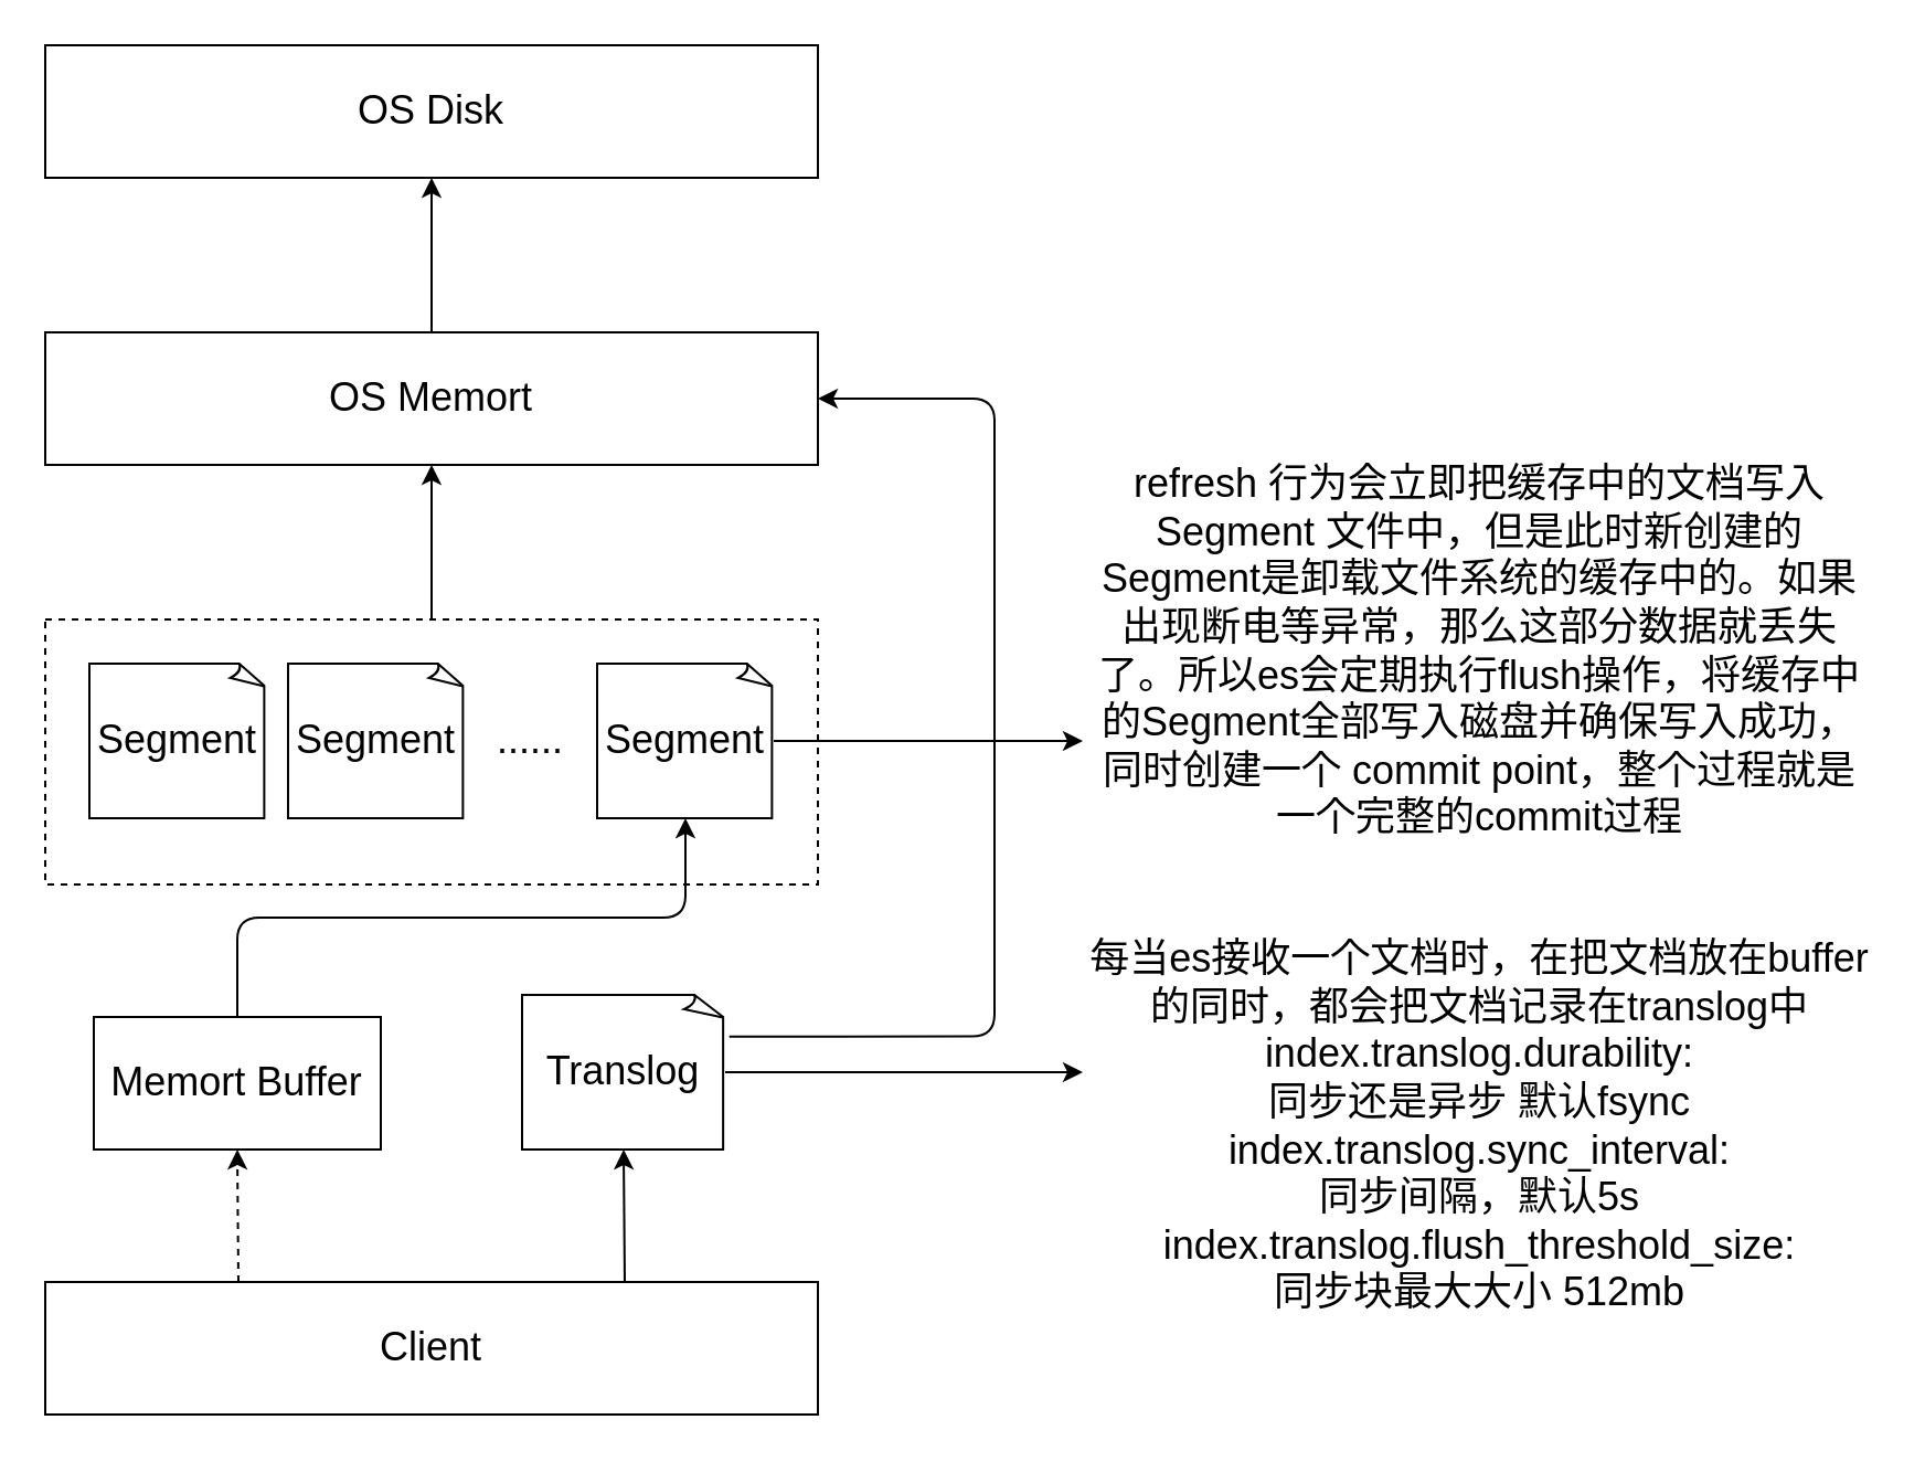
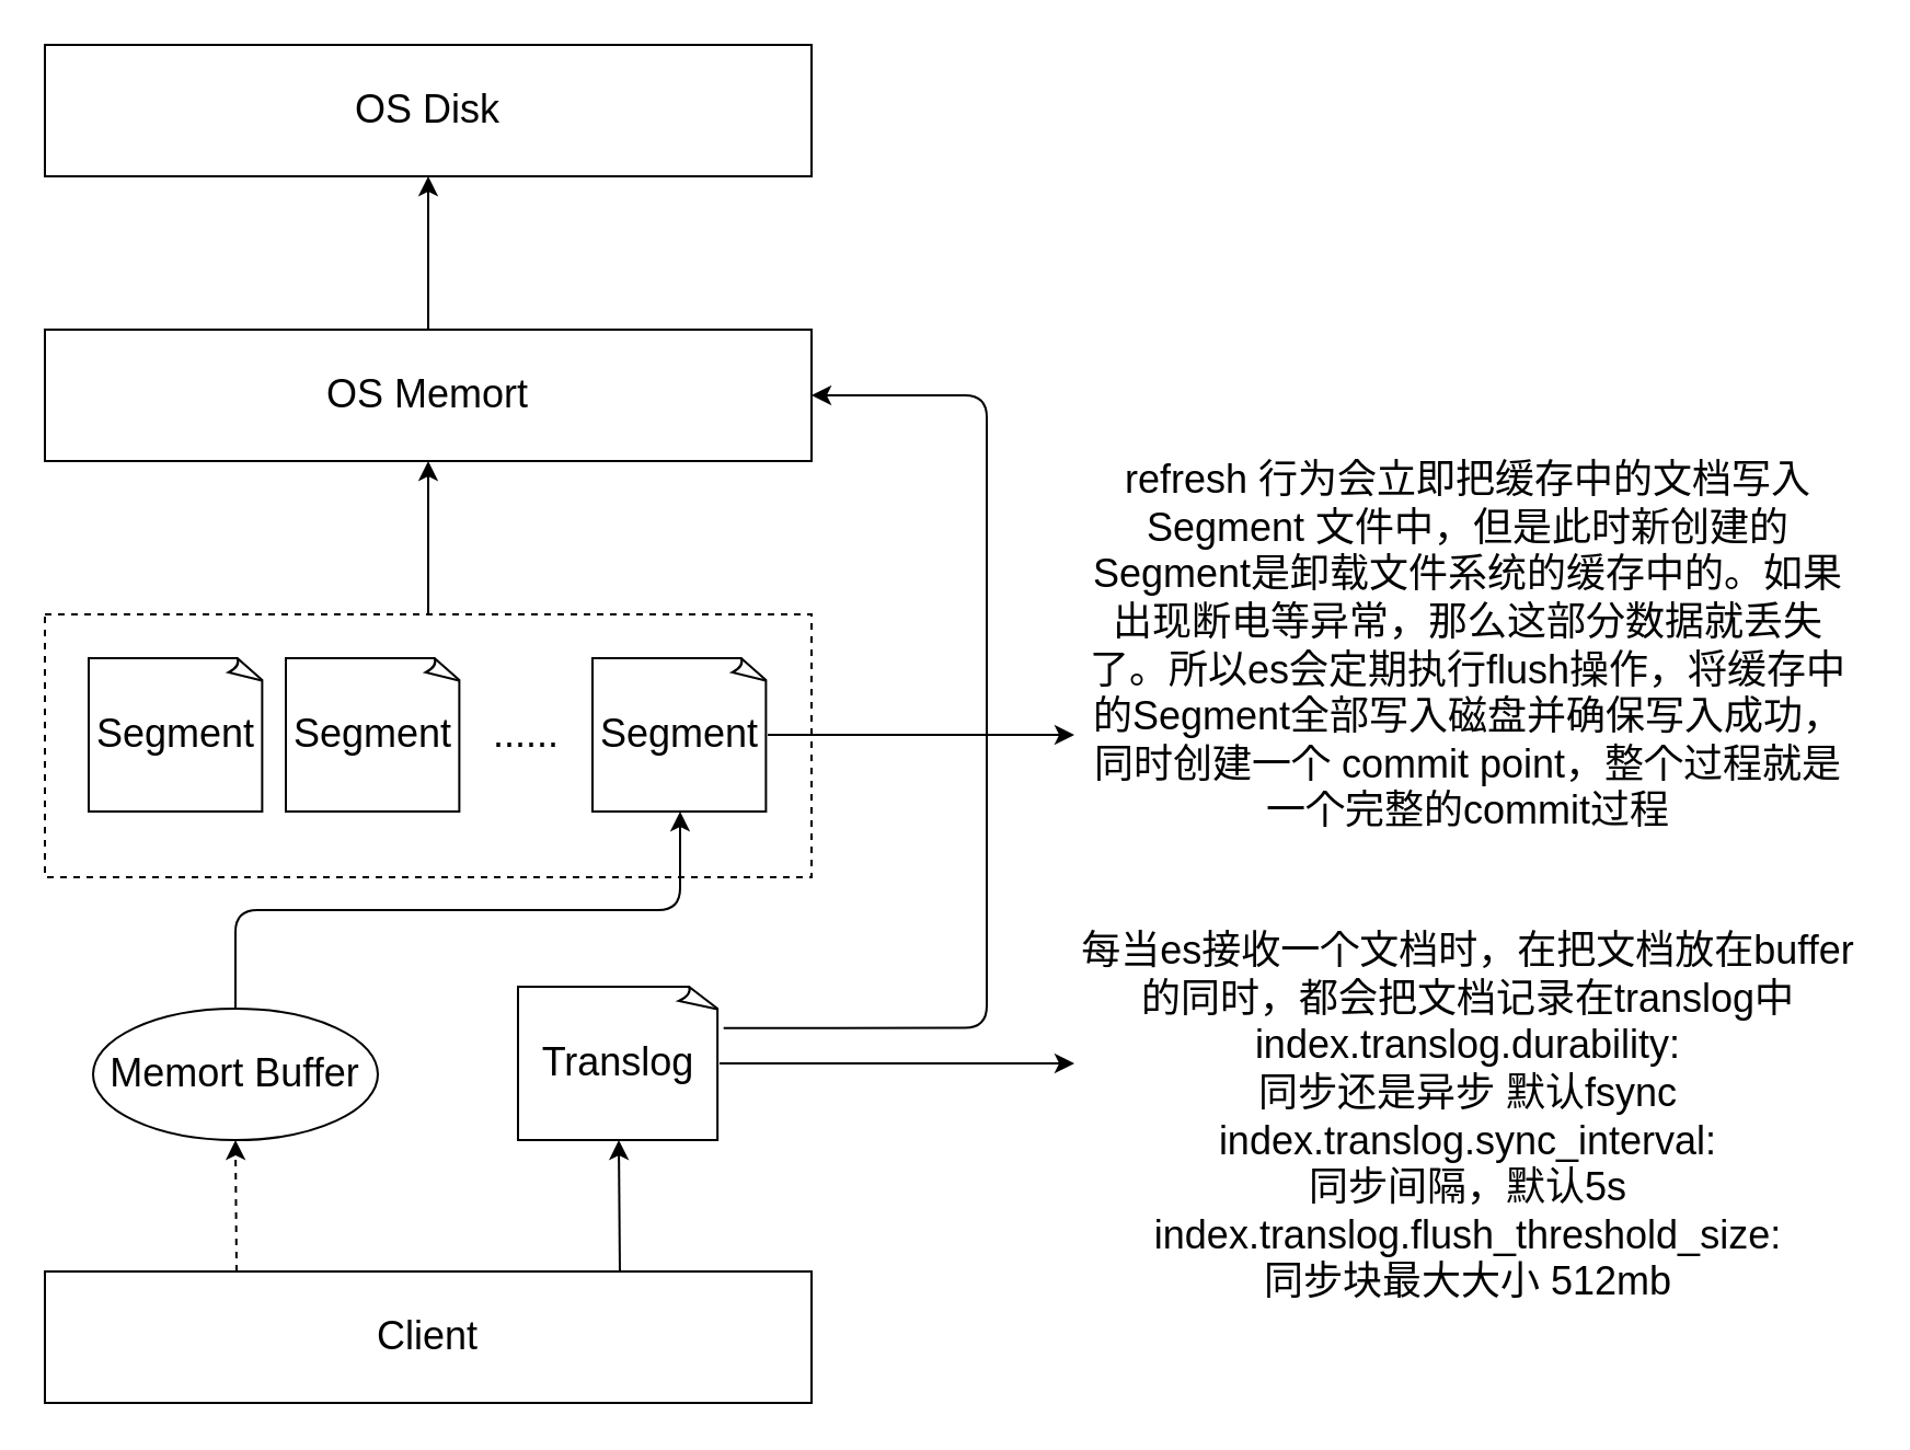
  <mxCell id="0" />
  <mxCell id="1" parent="0" />
  <mxCell id="2" value="OS Disk" style="rounded=0;whiteSpace=wrap;html=1;fontSize=18;" parent="1" vertex="1"><mxGeometry x="20" y="20" width="350" height="60" as="geometry" /></mxCell>
  <mxCell id="3" style="edgeStyle=none;html=1;exitX=0.5;exitY=0;exitDx=0;exitDy=0;fontSize=18;" parent="1" source="4" target="2" edge="1"><mxGeometry relative="1" as="geometry" /></mxCell>
  <mxCell id="4" value="OS Memort" style="rounded=0;whiteSpace=wrap;html=1;fontSize=18;" parent="1" vertex="1"><mxGeometry x="20" y="150" width="350" height="60" as="geometry" /></mxCell>
  <mxCell id="5" style="edgeStyle=none;html=1;exitX=0.5;exitY=0;exitDx=0;exitDy=0;entryX=0.5;entryY=1;entryDx=0;entryDy=0;fontSize=18;" parent="1" source="6" target="4" edge="1"><mxGeometry relative="1" as="geometry" /></mxCell>
  <mxCell id="6" value="" style="rounded=0;whiteSpace=wrap;html=1;dashed=1;fontSize=18;" parent="1" vertex="1"><mxGeometry x="20" y="280" width="350" height="120" as="geometry" /></mxCell>
  <mxCell id="7" value="Segment" style="whiteSpace=wrap;html=1;shape=mxgraph.basic.document;fontSize=18;" parent="1" vertex="1"><mxGeometry x="40" y="300" width="80" height="70" as="geometry" /></mxCell>
  <mxCell id="8" value="Segment" style="whiteSpace=wrap;html=1;shape=mxgraph.basic.document;fontSize=18;" parent="1" vertex="1"><mxGeometry x="130" y="300" width="80" height="70" as="geometry" /></mxCell>
  <mxCell id="9" style="edgeStyle=orthogonalEdgeStyle;html=1;exitX=1;exitY=0.5;exitDx=0;exitDy=0;exitPerimeter=0;fontSize=18;" parent="1" source="10" edge="1"><mxGeometry relative="1" as="geometry"><mxPoint x="490" y="335" as="targetPoint" /></mxGeometry></mxCell>
  <mxCell id="10" value="Segment" style="whiteSpace=wrap;html=1;shape=mxgraph.basic.document;fontSize=18;" parent="1" vertex="1"><mxGeometry x="270" y="300" width="80" height="70" as="geometry" /></mxCell>
  <mxCell id="11" value="......" style="text;html=1;strokeColor=none;fillColor=none;align=center;verticalAlign=middle;whiteSpace=wrap;rounded=0;fontSize=18;" parent="1" vertex="1"><mxGeometry x="210" y="320" width="60" height="30" as="geometry" /></mxCell>
  <mxCell id="12" style="edgeStyle=orthogonalEdgeStyle;html=1;exitX=0.5;exitY=0;exitDx=0;exitDy=0;entryX=0.5;entryY=1;entryDx=0;entryDy=0;entryPerimeter=0;fontSize=18;" parent="1" source="13" target="10" edge="1"><mxGeometry relative="1" as="geometry" /></mxCell>
- <mxCell id="13" value="Memort Buffer" style="rounded=0;whiteSpace=wrap;html=1;fontSize=18;" parent="1" vertex="1"><mxGeometry x="42" y="460" width="130" height="60" as="geometry" /></mxCell>
+ <mxCell id="13" value="Memort Buffer" style="ellipse;whiteSpace=wrap;html=1;fontSize=18;" parent="1" vertex="1"><mxGeometry x="42" y="460" width="130" height="60" as="geometry" /></mxCell>
  <mxCell id="14" style="edgeStyle=none;html=1;exitX=0.25;exitY=0;exitDx=0;exitDy=0;entryX=0.5;entryY=1;entryDx=0;entryDy=0;fontSize=18;dashed=1;" parent="1" source="16" target="13" edge="1"><mxGeometry relative="1" as="geometry" /></mxCell>
  <mxCell id="15" style="edgeStyle=none;html=1;exitX=0.75;exitY=0;exitDx=0;exitDy=0;entryX=0.5;entryY=1;entryDx=0;entryDy=0;entryPerimeter=0;fontSize=18;" parent="1" source="16" target="19" edge="1"><mxGeometry relative="1" as="geometry"><mxPoint x="282" y="520" as="targetPoint" /></mxGeometry></mxCell>
  <mxCell id="16" value="Client" style="rounded=0;whiteSpace=wrap;html=1;fontSize=18;" parent="1" vertex="1"><mxGeometry x="20" y="580" width="350" height="60" as="geometry" /></mxCell>
  <mxCell id="17" style="edgeStyle=orthogonalEdgeStyle;html=1;exitX=1.02;exitY=0.269;exitDx=0;exitDy=0;exitPerimeter=0;entryX=1;entryY=0.5;entryDx=0;entryDy=0;fontSize=18;" parent="1" source="19" target="4" edge="1"><mxGeometry relative="1" as="geometry"><Array as="points"><mxPoint x="450" y="469" /><mxPoint x="450" y="180" /></Array></mxGeometry></mxCell>
  <mxCell id="18" style="edgeStyle=orthogonalEdgeStyle;html=1;exitX=1;exitY=0.5;exitDx=0;exitDy=0;exitPerimeter=0;fontSize=18;" parent="1" source="19" edge="1"><mxGeometry relative="1" as="geometry"><mxPoint x="490" y="485" as="targetPoint" /></mxGeometry></mxCell>
  <mxCell id="19" value="Translog" style="whiteSpace=wrap;html=1;shape=mxgraph.basic.document;fontSize=18;" parent="1" vertex="1"><mxGeometry x="236" y="450" width="92" height="70" as="geometry" /></mxCell>
  <mxCell id="20" value="&lt;font style=&quot;font-size: 18px&quot;&gt;refresh 行为会立即把缓存中的文档写入Segment 文件中，但是此时新创建的Segment是卸载文件系统的缓存中的。如果出现断电等异常，那么这部分数据就丢失了。所以es会定期执行flush操作，将缓存中的Segment全部写入磁盘并确保写入成功，同时创建一个 commit point，整个过程就是一个完整的commit过程&lt;/font&gt;" style="text;html=1;strokeColor=none;fillColor=none;align=center;verticalAlign=middle;whiteSpace=wrap;rounded=0;fontSize=18;" parent="1" vertex="1"><mxGeometry x="490" y="200" width="360" height="190" as="geometry" /></mxCell>
  <mxCell id="21" value="&lt;font style=&quot;font-size: 18px&quot;&gt;每当es接收一个文档时，在把文档放在buffer的同时，都会把文档记录在translog中&lt;br style=&quot;font-size: 18px;&quot;&gt;index.translog.durability: &lt;br style=&quot;font-size: 18px;&quot;&gt;同步还是异步 默认fsync&lt;br style=&quot;font-size: 18px;&quot;&gt;index.translog.sync_interval: &lt;br style=&quot;font-size: 18px;&quot;&gt;同步间隔，默认5s&lt;br style=&quot;font-size: 18px;&quot;&gt;index.translog.flush_threshold_size: &lt;br style=&quot;font-size: 18px;&quot;&gt;同步块最大大小 512mb&lt;/font&gt;" style="text;html=1;strokeColor=none;fillColor=none;align=center;verticalAlign=middle;whiteSpace=wrap;rounded=0;fontSize=18;" parent="1" vertex="1"><mxGeometry x="490" y="400" width="360" height="220" as="geometry" /></mxCell>
